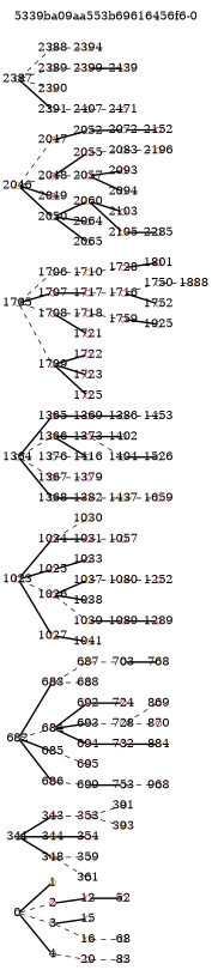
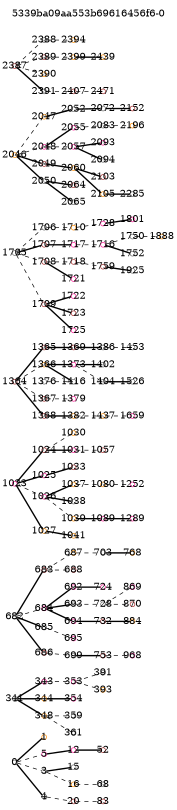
  strict graph {
    label="5339ba09aa553b69616456f6-0"
    labelloc=t
    rankdir=LR
    node [color=gray40 fixedsize=true shape=circle]
    edge [style=bold]
    0 [height=0.1 width=0.1]
    1 [color=darkorange height=0.1 width=0.1]
-   2 [color=deeppink height=0.1 width=0.1]
+   2 [color=deeppink height=0.1 width=0.1 label=5]
    3 [height=0.1 width=0.1]
    4 [height=0.1 width=0.1]
    12 [color=deeppink height=0.1 width=0.1]
    15 [height=0.1 width=0.1]
    16 [color=darkorange height=0.1 width=0.1]
    20 [color=brown height=0.1 width=0.1]
    52 [color=brown height=0.1 width=0.1]
    68 [height=0.1 width=0.1]
    83 [color=brown height=0.1 width=0.1]
    341 [height=0.1 width=0.1]
    343 [color=deeppink height=0.1 width=0.1]
    344 [color=darkorange height=0.1 width=0.1]
    n16 [color=darkorange height=0.1 label=348 width=0.1]
    353 [color=deeppink height=0.1 width=0.1]
    354 [color=deeppink height=0.1 width=0.1]
    359 [height=0.1 width=0.1]
    361 [height=0.1 width=0.1]
    391 [height=0.1 width=0.1]
    393 [color=darkorange height=0.1 width=0.1]
    682 [height=0.1 width=0.1]
    683 [color=brown height=0.1 width=0.1]
    684 [color=deeppink height=0.1 width=0.1]
    685 [height=0.1 width=0.1]
    686 [color=brown height=0.1 width=0.1]
    687 [color=darkorange height=0.1 width=0.1]
    688 [color=brown height=0.1 width=0.1]
    692 [color=deeppink height=0.1 width=0.1]
    693 [height=0.1 width=0.1]
    694 [color=deeppink height=0.1 width=0.1]
    695 [color=deeppink height=0.1 width=0.1]
    699 [height=0.1 width=0.1]
    703 [height=0.1 width=0.1]
    724 [color=deeppink height=0.1 width=0.1]
    728 [height=0.1 width=0.1]
    732 [color=brown height=0.1 width=0.1]
    753 [color=brown height=0.1 width=0.1]
    768 [color=darkorange height=0.1 width=0.1]
    869 [color=deeppink height=0.1 width=0.1]
    870 [color=brown height=0.1 width=0.1]
    884 [color=darkorange height=0.1 width=0.1]
    968 [color=deeppink height=0.1 width=0.1]
    1023 [color=deeppink height=0.1 width=0.1]
    1024 [color=brown height=0.1 width=0.1]
    1025 [color=deeppink height=0.1 width=0.1]
    1026 [color=deeppink height=0.1 width=0.1]
    1027 [color=darkorange height=0.1 width=0.1]
    1030 [color=darkorange height=0.1 width=0.1]
    1031 [color=deeppink height=0.1 width=0.1]
    1033 [color=brown height=0.1 width=0.1]
    1037 [color=darkorange height=0.1 width=0.1]
    1038 [height=0.1 width=0.1]
    1039 [color=darkorange height=0.1 width=0.1]
    1041 [color=darkorange height=0.1 width=0.1]
    1057 [color=brown height=0.1 width=0.1]
    1080 [color=darkorange height=0.1 width=0.1]
    1089 [color=deeppink height=0.1 width=0.1]
    1252 [color=deeppink height=0.1 width=0.1]
    1289 [color=deeppink height=0.1 width=0.1]
    1364 [color=brown height=0.1 width=0.1]
    1365 [color=brown height=0.1 width=0.1]
    1366 [color=darkorange height=0.1 width=0.1]
    1367 [color=brown height=0.1 width=0.1]
    1368 [color=brown height=0.1 width=0.1]
    1369 [color=brown height=0.1 width=0.1]
    1373 [color=deeppink height=0.1 width=0.1]
    1416 [height=0.1 width=0.1]
    1379 [color=deeppink height=0.1 width=0.1]
    1382 [color=darkorange height=0.1 width=0.1]
    1386 [height=0.1 width=0.1]
    1402 [height=0.1 width=0.1]
    1404 [height=0.1 width=0.1]
    1376 [height=0.1 width=0.1]
    1437 [color=darkorange height=0.1 width=0.1]
    1453 [height=0.1 width=0.1]
    1526 [height=0.1 width=0.1]
    1659 [color=deeppink height=0.1 width=0.1]
    1705 [height=0.1 width=0.1]
    1706 [height=0.1 width=0.1]
    1707 [color=brown height=0.1 width=0.1]
    1708 [color=brown height=0.1 width=0.1]
    1709 [color=brown height=0.1 width=0.1]
    1710 [color=darkorange height=0.1 width=0.1]
    1717 [color=deeppink height=0.1 width=0.1]
    1718 [color=brown height=0.1 width=0.1]
    1721 [color=deeppink height=0.1 width=0.1]
    1722 [color=deeppink height=0.1 width=0.1]
    1723 [color=brown height=0.1 width=0.1]
    1725 [color=deeppink height=0.1 width=0.1]
    1728 [color=deeppink height=0.1 width=0.1]
    1716 [color=deeppink height=0.1 width=0.1]
    1750 [height=0.1 width=0.1]
    1752 [height=0.1 width=0.1]
    1759 [color=brown height=0.1 width=0.1]
    1801 [color=deeppink height=0.1 width=0.1]
    1888 [color=darkorange height=0.1 width=0.1]
    1925 [height=0.1 width=0.1]
    2046 [color=darkorange height=0.1 width=0.1]
    2047 [color=darkorange height=0.1 width=0.1]
    2048 [color=deeppink height=0.1 width=0.1]
    2049 [color=brown height=0.1 width=0.1]
    2050 [height=0.1 width=0.1]
    2052 [height=0.1 width=0.1]
    2055 [color=deeppink height=0.1 width=0.1]
    2057 [color=deeppink height=0.1 width=0.1]
    2060 [color=darkorange height=0.1 width=0.1]
    2064 [color=brown height=0.1 width=0.1]
    2065 [height=0.1 width=0.1]
    2072 [height=0.1 width=0.1]
    2083 [height=0.1 width=0.1]
    2093 [color=deeppink height=0.1 width=0.1]
    2094 [height=0.1 width=0.1]
    2103 [color=brown height=0.1 width=0.1]
    2105 [color=darkorange height=0.1 width=0.1]
    2152 [color=brown height=0.1 width=0.1]
    2196 [color=darkorange height=0.1 width=0.1]
    2285 [height=0.1 width=0.1]
    2387 [color=brown height=0.1 width=0.1]
    2388 [height=0.1 width=0.1]
    2389 [color=brown height=0.1 width=0.1]
    2390 [color=darkorange height=0.1 width=0.1]
    2391 [height=0.1 width=0.1]
    2394 [color=darkorange height=0.1 width=0.1]
    2399 [color=darkorange height=0.1 width=0.1]
    2407 [color=brown height=0.1 width=0.1]
    2439 [color=darkorange height=0.1 width=0.1]
    2471 [color=brown height=0.1 width=0.1]
    0 -- 1
    0 -- 2 [style=dashed]
    0 -- 3 [style=dashed]
    0 -- 4
    2 -- 12
    3 -- 15
    3 -- 16 [style=dashed]
    4 -- 20 [style=dashed]
    12 -- 52
    16 -- 68 [style=dashed]
    20 -- 83 [style=dashed]
    341 -- 343
    341 -- 344
    341 -- n16
    343 -- 353 [style=dashed]
    344 -- 354
    n16 -- 359 [style=dashed]
    n16 -- 361 [style=dashed]
    353 -- 391 [style=dashed]
    353 -- 393 [style=dashed]
    682 -- 683
    682 -- 684 [style=dashed]
    682 -- 685
    682 -- 686
    683 -- 687 [style=dashed]
    683 -- 688 [style=dashed]
    684 -- 692
    684 -- 693
    684 -- 694
    685 -- 695 [style=dashed]
    686 -- 699 [style=dashed]
    687 -- 703 [style=dashed]
    692 -- 724
    693 -- 728 [style=dashed]
    694 -- 732
    699 -- 753
    703 -- 768
    728 -- 869 [style=dashed]
    728 -- 870 [style=dashed]
    732 -- 884
    753 -- 968 [style=dashed]
    1023 -- 1024
    1023 -- 1025
    1023 -- 1026 [style=dashed]
    1023 -- 1027
    1024 -- 1030 [style=dashed]
    1024 -- 1031
    1025 -- 1033
    1026 -- 1037
    1026 -- 1038
    1026 -- 1039 [style=dashed]
    1027 -- 1041
    1031 -- 1057 [style=dashed]
    1037 -- 1080 [style=dashed]
    1039 -- 1089
    1080 -- 1252 [style=dashed]
    1089 -- 1289
    1364 -- 1365
    1364 -- 1366 [style=dashed]
    1364 -- 1367 [style=dashed]
    1364 -- 1368
    1365 -- 1369
    1366 -- 1373
    1366 -- 1416
    1367 -- 1379 [style=dashed]
    1368 -- 1382
    1369 -- 1386
    1373 -- 1402
    1373 -- 1404 [style=dashed]
    1382 -- 1437 [style=dashed]
    1386 -- 1453 [style=dashed]
    1404 -- 1526
    1376 -- 1416 [style=dashed]
    1437 -- 1659 [style=dashed]
    1705 -- 1706 [style=dashed]
    1705 -- 1707
    1705 -- 1708 [style=dashed]
    1705 -- 1709 [style=dashed]
    1706 -- 1710 [style=dashed]
    1707 -- 1717
    1708 -- 1718 [style=dashed]
    1708 -- 1721
    1709 -- 1722
    1709 -- 1723
    1709 -- 1725
    1710 -- 1728 [style=dashed]
    1717 -- 1716 [style=dashed]
    1718 -- 1759 [style=dashed]
    1728 -- 1801
    1716 -- 1750 [style=dashed]
    1716 -- 1752
    1750 -- 1888 [style=dashed]
    1759 -- 1925
    2046 -- 2047 [style=dashed]
    2046 -- 2048 [style=dashed]
    2046 -- 2049
    2046 -- 2050
    2047 -- 2052
    2048 -- 2055
    2048 -- 2057 [style=dashed]
-   2050 -- 2060
+   2049 -- 2060
    2050 -- 2064
    2050 -- 2065
    2052 -- 2072
    2055 -- 2083 [style=dashed]
    2057 -- 2093
    2057 -- 2094
    2060 -- 2103
    2060 -- 2105
    2072 -- 2152
    2083 -- 2196 [style=dashed]
    2105 -- 2285
    2387 -- 2388 [style=dashed]
    2387 -- 2389 [style=dashed]
    2387 -- 2390 [style=dashed]
    2387 -- 2391
    2388 -- 2394 [style=dashed]
    2389 -- 2399 [style=dashed]
    2391 -- 2407 [style=dashed]
    2399 -- 2439
    2407 -- 2471 [style=dashed]
  }
